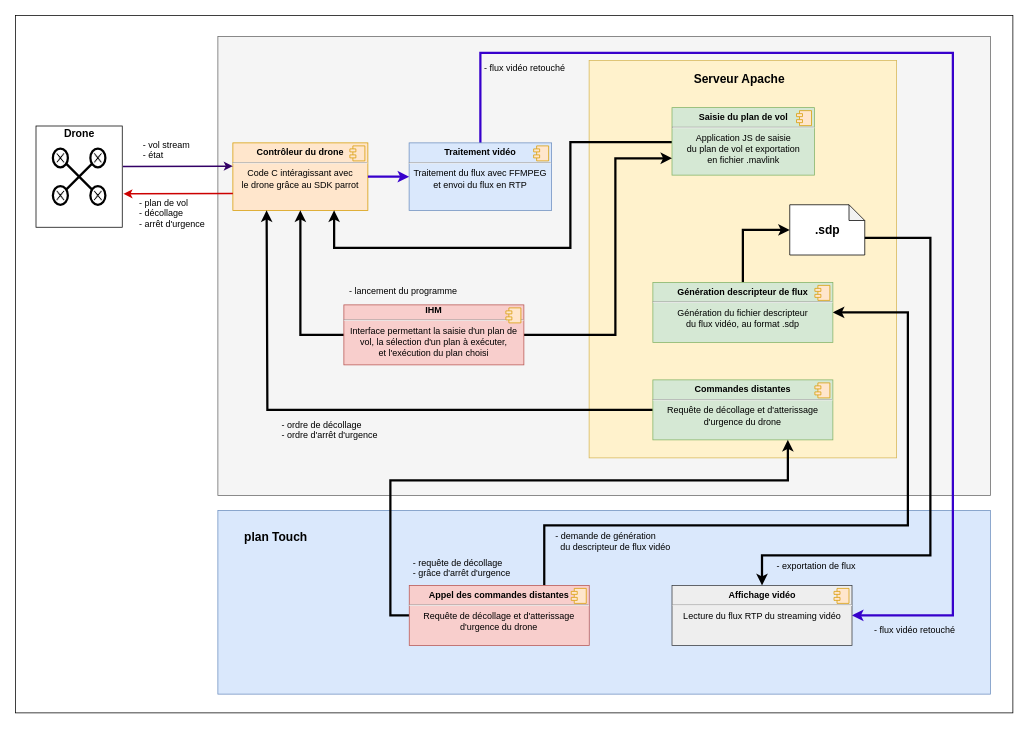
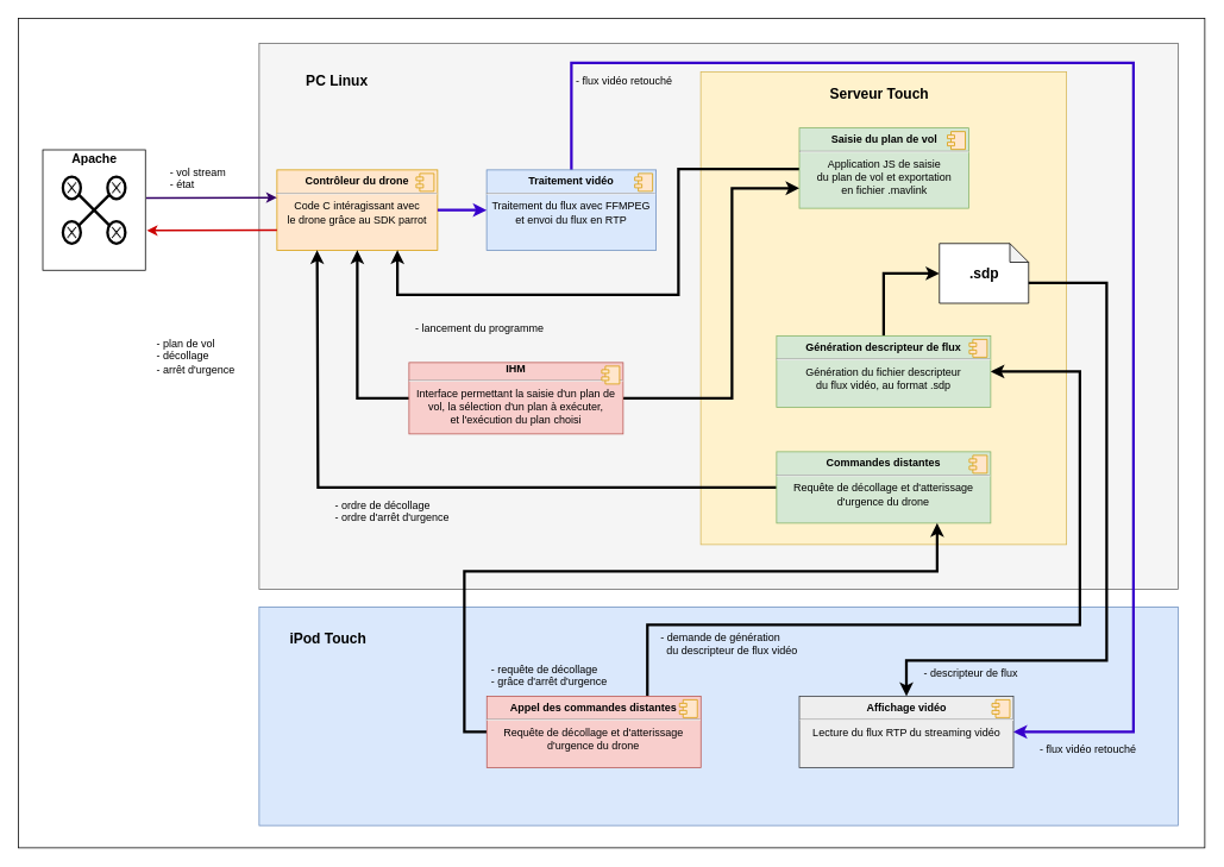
  <mxCell id="0" />
  <mxCell id="1" parent="0" />
  <mxCell id="2" value="" style="rounded=0;whiteSpace=wrap;html=1;fillColor=none;" vertex="1" parent="1"><mxGeometry y="20" width="1330" height="930" as="geometry" x="20" /></mxCell>
  <mxCell id="3" value="" style="rounded=0;whiteSpace=wrap;html=1;fillColor=none;" vertex="1" parent="1"><mxGeometry x="47.5" y="167.5" width="115" height="135" as="geometry" /></mxCell>
  <mxCell id="4" value="" style="rounded=0;whiteSpace=wrap;html=1;fillColor=#f5f5f5;strokeColor=#666666;fontColor=#333333;" parent="1" vertex="1"><mxGeometry x="290" y="48" width="1030" height="612" as="geometry" /></mxCell>
  <mxCell id="5" value="" style="rounded=0;whiteSpace=wrap;html=1;fillColor=#dae8fc;strokeColor=#6c8ebf;" parent="1" vertex="1"><mxGeometry x="290" y="680" width="1030" height="245" as="geometry" /></mxCell>
  <mxCell id="6" value="" style="rounded=0;whiteSpace=wrap;html=1;fillColor=#fff2cc;strokeColor=#d6b656;" parent="1" vertex="1"><mxGeometry x="785" y="80" width="410" height="530" as="geometry" /></mxCell>
  <mxCell id="7" value="&lt;p style=&quot;margin: 0px ; margin-top: 6px ; text-align: center&quot;&gt;&lt;b&gt;Contrôleur du drone&lt;br&gt;&lt;/b&gt;&lt;/p&gt;&lt;hr&gt;&lt;div align=&quot;center&quot;&gt;Code C intéragissant avec &lt;br&gt;&lt;/div&gt;&lt;div align=&quot;center&quot;&gt;le drone grâce au SDK parrot&lt;br&gt;&lt;/div&gt;" style="align=left;overflow=fill;html=1;fillColor=#ffe6cc;strokeColor=#d79b00;" parent="1" vertex="1"><mxGeometry x="310" y="190" width="180" height="90" as="geometry" /></mxCell>
  <mxCell id="8" value="" style="shape=component;jettyWidth=8;jettyHeight=4;fillColor=#ffe6cc;strokeColor=#d79b00;" parent="7" vertex="1"><mxGeometry x="1" width="20" height="20" relative="1" as="geometry"><mxPoint x="-24" y="4" as="offset" /></mxGeometry></mxCell>
  <mxCell id="9" value="" style="shape=umlDestroy;whiteSpace=wrap;html=1;strokeWidth=3;" parent="1" vertex="1"><mxGeometry x="80" y="210" width="50" height="50" as="geometry" /></mxCell>
  <mxCell id="10" value="" style="shape=mxgraph.bpmn.shape;html=1;verticalLabelPosition=bottom;labelBackgroundColor=#ffffff;verticalAlign=top;align=center;perimeter=ellipsePerimeter;outlineConnect=0;outline=end;symbol=cancel;" parent="1" vertex="1"><mxGeometry x="70" y="197.5" width="20" height="25" as="geometry" /></mxCell>
  <mxCell id="11" value="" style="shape=mxgraph.bpmn.shape;html=1;verticalLabelPosition=bottom;labelBackgroundColor=#ffffff;verticalAlign=top;align=center;perimeter=ellipsePerimeter;outlineConnect=0;outline=end;symbol=cancel;" parent="1" vertex="1"><mxGeometry x="120" y="197.5" width="20" height="25" as="geometry" /></mxCell>
  <mxCell id="12" value="" style="shape=mxgraph.bpmn.shape;html=1;verticalLabelPosition=bottom;labelBackgroundColor=#ffffff;verticalAlign=top;align=center;perimeter=ellipsePerimeter;outlineConnect=0;outline=end;symbol=cancel;" parent="1" vertex="1"><mxGeometry x="70" y="247.5" width="20" height="25" as="geometry" /></mxCell>
  <mxCell id="13" value="" style="shape=mxgraph.bpmn.shape;html=1;verticalLabelPosition=bottom;labelBackgroundColor=#ffffff;verticalAlign=top;align=center;perimeter=ellipsePerimeter;outlineConnect=0;outline=end;symbol=cancel;" parent="1" vertex="1"><mxGeometry x="120" y="247.5" width="20" height="25" as="geometry" /></mxCell>
  <mxCell id="14" value="" style="endArrow=classic;html=1;strokeWidth=2;strokeColor=#330066;exitX=1.008;exitY=0.401;exitDx=0;exitDy=0;exitPerimeter=0;" parent="1" edge="1" source="3"><mxGeometry width="50" height="50" relative="1" as="geometry"><mxPoint x="190" y="230" as="sourcePoint" /><mxPoint x="310" y="221" as="targetPoint" /></mxGeometry></mxCell>
  <mxCell id="15" value="" style="endArrow=classic;html=1;strokeColor=#CC0000;strokeWidth=2;exitX=0;exitY=0.75;exitDx=0;exitDy=0;" parent="1" edge="1" source="7"><mxGeometry width="50" height="50" relative="1" as="geometry"><mxPoint x="270" y="240" as="sourcePoint" /><mxPoint x="164" y="258" as="targetPoint" /></mxGeometry></mxCell>
  <mxCell id="16" value="&lt;div&gt;&amp;nbsp;- vol stream&lt;/div&gt;&lt;div&gt;&amp;nbsp;- état&lt;br&gt;&lt;/div&gt;" style="text;html=1;resizable=0;points=[];autosize=1;align=left;verticalAlign=top;spacingTop=-4;" parent="1" vertex="1"><mxGeometry x="185" y="182.5" width="100" height="30" as="geometry" /></mxCell>
- <mxCell id="17" value="&lt;div&gt;&amp;nbsp;- plan de vol&lt;/div&gt;&lt;div&gt;&amp;nbsp;- décollage&lt;/div&gt;&lt;div&gt;&amp;nbsp;- arrêt d'urgence&lt;/div&gt;&lt;div&gt;&lt;br&gt;&lt;/div&gt;" style="text;html=1;resizable=0;points=[];autosize=1;align=left;verticalAlign=top;spacingTop=-4;" parent="1" vertex="1"><mxGeometry x="180" y="259.5" width="110" height="60" as="geometry" /></mxCell>
+ <mxCell id="17" value="&lt;div&gt;&amp;nbsp;- plan de vol&lt;/div&gt;&lt;div&gt;&amp;nbsp;- décollage&lt;/div&gt;&lt;div&gt;&amp;nbsp;- arrêt d'urgence&lt;/div&gt;&lt;div&gt;&lt;br&gt;&lt;/div&gt;" style="text;html=1;resizable=0;points=[];autosize=1;align=left;verticalAlign=top;spacingTop=-4;" parent="1" vertex="1"><mxGeometry x="170" y="374.5" width="110" height="60" as="geometry" /></mxCell>
  <mxCell id="18" style="edgeStyle=orthogonalEdgeStyle;rounded=0;orthogonalLoop=1;jettySize=auto;html=1;exitX=0.5;exitY=0;exitDx=0;exitDy=0;entryX=1;entryY=0.5;entryDx=0;entryDy=0;strokeColor=#3700CC;strokeWidth=3;fillColor=#6a00ff;" parent="1" source="19" target="39" edge="1"><mxGeometry relative="1" as="geometry"><Array as="points"><mxPoint x="640" y="70" /><mxPoint x="1270" y="70" /><mxPoint x="1270" y="820" /></Array></mxGeometry></mxCell>
  <mxCell id="19" value="&lt;p style=&quot;margin: 6px 0px 0px&quot; align=&quot;center&quot;&gt;&lt;b&gt;Traitement vidéo&lt;br&gt;&lt;/b&gt;&lt;/p&gt;&lt;hr align=&quot;center&quot;&gt;&lt;div align=&quot;center&quot;&gt;Traitement du flux avec FFMPEG &lt;br&gt;&lt;/div&gt;&lt;div align=&quot;center&quot;&gt;et envoi du flux en RTP&lt;br&gt;&lt;/div&gt;" style="align=left;overflow=fill;html=1;fillColor=#dae8fc;strokeColor=#6c8ebf;" parent="1" vertex="1"><mxGeometry x="545" y="190" width="190" height="90" as="geometry" /></mxCell>
  <mxCell id="20" value="" style="shape=component;jettyWidth=8;jettyHeight=4;fillColor=#ffe6cc;strokeColor=#d79b00;" parent="19" vertex="1"><mxGeometry x="1" width="20" height="20" relative="1" as="geometry"><mxPoint x="-24" y="4" as="offset" /></mxGeometry></mxCell>
  <mxCell id="21" value="" style="endArrow=classic;html=1;strokeColor=#3700CC;strokeWidth=3;exitX=1;exitY=0.5;exitDx=0;exitDy=0;entryX=0;entryY=0.5;entryDx=0;entryDy=0;fillColor=#6a00ff;" parent="1" source="7" target="19" edge="1"><mxGeometry width="50" height="50" relative="1" as="geometry"><mxPoint x="520" y="260" as="sourcePoint" /><mxPoint x="570" y="210" as="targetPoint" /></mxGeometry></mxCell>
  <mxCell id="22" style="edgeStyle=orthogonalEdgeStyle;rounded=0;orthogonalLoop=1;jettySize=auto;html=1;exitX=0;exitY=0.5;exitDx=0;exitDy=0;entryX=0.75;entryY=1;entryDx=0;entryDy=0;strokeWidth=3;" edge="1" parent="1" source="23" target="7"><mxGeometry relative="1" as="geometry"><Array as="points"><mxPoint x="896" y="189" /><mxPoint x="760" y="189" /><mxPoint x="760" y="330" /><mxPoint x="445" y="330" /></Array></mxGeometry></mxCell>
  <mxCell id="23" value="&lt;p style=&quot;margin: 6px 0px 0px&quot; align=&quot;center&quot;&gt;&lt;b&gt;Saisie du plan de vol&lt;br&gt;&lt;/b&gt;&lt;/p&gt;&lt;hr align=&quot;center&quot;&gt;&lt;div align=&quot;center&quot;&gt;Application JS de saisie&lt;/div&gt;&lt;div align=&quot;center&quot;&gt;du plan de vol et exportation&lt;/div&gt;&lt;div align=&quot;center&quot;&gt;en fichier .mavlink&lt;br&gt;&lt;/div&gt;" style="align=left;overflow=fill;html=1;fillColor=#d5e8d4;strokeColor=#82b366;" parent="1" vertex="1"><mxGeometry x="895.5" y="143" width="190" height="90" as="geometry" /></mxCell>
  <mxCell id="24" value="" style="shape=component;jettyWidth=8;jettyHeight=4;fillColor=#ffe6cc;strokeColor=#d79b00;" parent="23" vertex="1"><mxGeometry x="1" width="20" height="20" relative="1" as="geometry"><mxPoint x="-24" y="4" as="offset" /></mxGeometry></mxCell>
  <mxCell id="25" style="edgeStyle=orthogonalEdgeStyle;rounded=0;orthogonalLoop=1;jettySize=auto;html=1;exitX=0.5;exitY=0;exitDx=0;exitDy=0;entryX=0;entryY=0.5;entryDx=0;entryDy=0;entryPerimeter=0;strokeColor=#000000;strokeWidth=3;" parent="1" source="26" target="34" edge="1"><mxGeometry relative="1" as="geometry" /></mxCell>
  <mxCell id="26" value="&lt;p style=&quot;margin: 6px 0px 0px&quot; align=&quot;center&quot;&gt;&lt;b&gt;Génération descripteur de flux&lt;br&gt;&lt;/b&gt;&lt;/p&gt;&lt;hr align=&quot;center&quot;&gt;&lt;div align=&quot;center&quot;&gt;Génération du fichier descripteur &lt;br&gt;&lt;/div&gt;&lt;div align=&quot;center&quot;&gt;du flux vidéo, au format .sdp&lt;/div&gt;" style="align=left;overflow=fill;html=1;fillColor=#d5e8d4;strokeColor=#82b366;" parent="1" vertex="1"><mxGeometry x="870" y="376" width="240" height="80" as="geometry" /></mxCell>
  <mxCell id="27" value="" style="shape=component;jettyWidth=8;jettyHeight=4;fillColor=#ffe6cc;strokeColor=#d79b00;" parent="26" vertex="1"><mxGeometry x="1" width="20" height="20" relative="1" as="geometry"><mxPoint x="-24" y="4" as="offset" /></mxGeometry></mxCell>
  <mxCell id="28" style="edgeStyle=orthogonalEdgeStyle;rounded=0;orthogonalLoop=1;jettySize=auto;html=1;exitX=0;exitY=0.5;exitDx=0;exitDy=0;strokeColor=#000000;strokeWidth=3;entryX=0.25;entryY=1;entryDx=0;entryDy=0;" parent="1" source="29" target="7" edge="1"><mxGeometry relative="1" as="geometry"><mxPoint x="400" y="390" as="targetPoint" /><Array as="points"><mxPoint x="356" y="546" /></Array></mxGeometry></mxCell>
  <mxCell id="29" value="&lt;p style=&quot;margin: 6px 0px 0px&quot; align=&quot;center&quot;&gt;&lt;b&gt;Commandes distantes&lt;br&gt;&lt;/b&gt;&lt;/p&gt;&lt;hr align=&quot;center&quot;&gt;&lt;div align=&quot;center&quot;&gt;Requête de décollage et d'atterissage &lt;br&gt;&lt;/div&gt;&lt;div align=&quot;center&quot;&gt;d'urgence du drone&lt;/div&gt;" style="align=left;overflow=fill;html=1;fillColor=#d5e8d4;strokeColor=#82b366;" parent="1" vertex="1"><mxGeometry x="870" y="506" width="240" height="80" as="geometry" /></mxCell>
  <mxCell id="30" value="" style="shape=component;jettyWidth=8;jettyHeight=4;fillColor=#ffe6cc;strokeColor=#d79b00;" parent="29" vertex="1"><mxGeometry x="1" width="20" height="20" relative="1" as="geometry"><mxPoint x="-24" y="4" as="offset" /></mxGeometry></mxCell>
  <mxCell id="31" value="&lt;div&gt;&amp;nbsp;- ordre de décollage&lt;/div&gt;&lt;div&gt;&amp;nbsp;- ordre d'arrêt d'urgence&lt;br&gt;&lt;/div&gt;" style="text;html=1;resizable=0;points=[];autosize=1;align=left;verticalAlign=top;spacingTop=-4;" parent="1" vertex="1"><mxGeometry x="370" y="556" width="150" height="30" as="geometry" /></mxCell>
- <mxCell id="32" value="&lt;font style=&quot;font-size: 16px&quot;&gt;&lt;b&gt;&lt;font style=&quot;font-size: 16px&quot;&gt;Serveur Apache&lt;/font&gt;&lt;/b&gt;&lt;/font&gt;" style="text;html=1;strokeColor=none;fillColor=none;align=center;verticalAlign=middle;whiteSpace=wrap;rounded=0;" parent="1" vertex="1"><mxGeometry x="917.5" y="90" width="135" height="27" as="geometry" /></mxCell>
+ <mxCell id="32" value="&lt;font style=&quot;font-size: 16px&quot;&gt;&lt;b&gt;&lt;font style=&quot;font-size: 16px&quot;&gt;Serveur Touch&lt;/font&gt;&lt;/b&gt;&lt;/font&gt;" style="text;html=1;strokeColor=none;fillColor=none;align=center;verticalAlign=middle;whiteSpace=wrap;rounded=0;" parent="1" vertex="1"><mxGeometry x="917.5" y="90" width="135" height="27" as="geometry" /></mxCell>
  <mxCell id="33" style="edgeStyle=orthogonalEdgeStyle;rounded=0;orthogonalLoop=1;jettySize=auto;html=1;exitX=0;exitY=0;exitDx=65;exitDy=44;exitPerimeter=0;entryX=0.5;entryY=0;entryDx=0;entryDy=0;strokeColor=#000000;strokeWidth=3;" parent="1" source="34" target="39" edge="1"><mxGeometry relative="1" as="geometry"><Array as="points"><mxPoint x="1117" y="316" /><mxPoint x="1240" y="316" /><mxPoint x="1240" y="740" /><mxPoint x="1016" y="740" /></Array></mxGeometry></mxCell>
  <mxCell id="34" value="&lt;b&gt;&lt;font style=&quot;font-size: 16px&quot;&gt;.sdp&lt;/font&gt;&lt;/b&gt;" style="shape=note;whiteSpace=wrap;html=1;backgroundOutline=1;darkOpacity=0.05;size=21;" parent="1" vertex="1"><mxGeometry x="1052.5" y="272.5" width="100" height="67" as="geometry" /></mxCell>
  <mxCell id="35" style="edgeStyle=orthogonalEdgeStyle;rounded=0;orthogonalLoop=1;jettySize=auto;html=1;exitX=0;exitY=0.5;exitDx=0;exitDy=0;strokeColor=#000000;strokeWidth=3;entryX=0.75;entryY=1;entryDx=0;entryDy=0;" parent="1" source="37" target="29" edge="1"><mxGeometry relative="1" as="geometry"><mxPoint x="760" y="677" as="targetPoint" /><Array as="points"><mxPoint x="520" y="820" /><mxPoint x="520" y="640" /><mxPoint x="1050" y="640" /></Array></mxGeometry></mxCell>
  <mxCell id="36" style="edgeStyle=orthogonalEdgeStyle;rounded=0;orthogonalLoop=1;jettySize=auto;html=1;exitX=0.75;exitY=0;exitDx=0;exitDy=0;entryX=1;entryY=0.5;entryDx=0;entryDy=0;strokeColor=#000000;strokeWidth=3;" parent="1" source="37" target="26" edge="1"><mxGeometry relative="1" as="geometry"><Array as="points"><mxPoint x="726" y="700" /><mxPoint x="1210" y="700" /><mxPoint x="1210" y="416" /></Array></mxGeometry></mxCell>
  <mxCell id="37" value="&lt;p style=&quot;margin: 6px 0px 0px&quot; align=&quot;center&quot;&gt;&lt;b&gt;Appel des commandes distantes&lt;br&gt;&lt;/b&gt;&lt;/p&gt;&lt;hr align=&quot;center&quot;&gt;&lt;div align=&quot;center&quot;&gt;Requête de décollage et d'atterissage &lt;br&gt;&lt;/div&gt;&lt;div align=&quot;center&quot;&gt;d'urgence du drone&lt;/div&gt;" style="align=left;overflow=fill;html=1;fillColor=#f8cecc;strokeColor=#b85450;" parent="1" vertex="1"><mxGeometry x="545.167" y="780" width="240" height="80" as="geometry" /></mxCell>
  <mxCell id="38" value="" style="shape=component;jettyWidth=8;jettyHeight=4;fillColor=#ffe6cc;strokeColor=#d79b00;" parent="37" vertex="1"><mxGeometry x="1" width="20" height="20" relative="1" as="geometry"><mxPoint x="-24" y="4" as="offset" /></mxGeometry></mxCell>
  <mxCell id="39" value="&lt;p style=&quot;margin: 6px 0px 0px&quot; align=&quot;center&quot;&gt;&lt;b&gt;Affichage vidéo&lt;br&gt;&lt;/b&gt;&lt;/p&gt;&lt;hr align=&quot;center&quot;&gt;&lt;div align=&quot;center&quot;&gt;Lecture du flux RTP du streaming vidéo &lt;br&gt;&lt;/div&gt;" style="align=left;overflow=fill;html=1;fillColor=#eeeeee;strokeColor=#36393d;" parent="1" vertex="1"><mxGeometry x="895.5" y="780" width="240" height="80" as="geometry" /></mxCell>
  <mxCell id="40" value="" style="shape=component;jettyWidth=8;jettyHeight=4;fillColor=#ffe6cc;strokeColor=#d79b00;" parent="39" vertex="1"><mxGeometry x="1" width="20" height="20" relative="1" as="geometry"><mxPoint x="-24" y="4" as="offset" /></mxGeometry></mxCell>
  <mxCell id="41" style="edgeStyle=orthogonalEdgeStyle;rounded=0;orthogonalLoop=1;jettySize=auto;html=1;exitX=1;exitY=0.5;exitDx=0;exitDy=0;entryX=0;entryY=0.75;entryDx=0;entryDy=0;strokeColor=#000000;strokeWidth=3;" parent="1" source="43" target="23" edge="1"><mxGeometry relative="1" as="geometry"><Array as="points"><mxPoint x="820" y="446" /><mxPoint x="820" y="210" /></Array></mxGeometry></mxCell>
  <mxCell id="42" style="edgeStyle=orthogonalEdgeStyle;rounded=0;orthogonalLoop=1;jettySize=auto;html=1;exitX=0;exitY=0.5;exitDx=0;exitDy=0;entryX=0.5;entryY=1;entryDx=0;entryDy=0;strokeColor=#000000;strokeWidth=3;" parent="1" source="43" target="7" edge="1"><mxGeometry relative="1" as="geometry" /></mxCell>
  <mxCell id="43" value="&lt;div align=&quot;center&quot;&gt;&lt;b&gt;IHM&lt;/b&gt;&lt;/div&gt;&lt;hr align=&quot;center&quot;&gt;&lt;div align=&quot;center&quot;&gt;Interface permettant la saisie d'un plan de &lt;br&gt;&lt;/div&gt;&lt;div align=&quot;center&quot;&gt;vol, la sélection d'un plan à exécuter, &lt;br&gt;&lt;/div&gt;&lt;div align=&quot;center&quot;&gt;et l'exécution du plan choisi&lt;/div&gt;" style="align=left;overflow=fill;html=1;fillColor=#f8cecc;strokeColor=#b85450;" parent="1" vertex="1"><mxGeometry x="458" y="406" width="240" height="80" as="geometry" /></mxCell>
  <mxCell id="44" value="" style="shape=component;jettyWidth=8;jettyHeight=4;fillColor=#ffe6cc;strokeColor=#d79b00;" parent="43" vertex="1"><mxGeometry x="1" width="20" height="20" relative="1" as="geometry"><mxPoint x="-24" y="4" as="offset" /></mxGeometry></mxCell>
  <mxCell id="45" value="&amp;nbsp;- flux vidéo retouché" style="text;html=1;resizable=0;points=[];autosize=1;align=left;verticalAlign=top;spacingTop=-4;" parent="1" vertex="1"><mxGeometry x="1160" y="830" width="130" height="20" as="geometry" /></mxCell>
- <mxCell id="46" value="&amp;nbsp;- exportation de flux" style="text;html=1;resizable=0;points=[];autosize=1;align=left;verticalAlign=top;spacingTop=-4;" parent="1" vertex="1"><mxGeometry x="1030" y="745" width="130" height="20" as="geometry" /></mxCell>
+ <mxCell id="46" value="&amp;nbsp;- descripteur de flux" style="text;html=1;resizable=0;points=[];autosize=1;align=left;verticalAlign=top;spacingTop=-4;" parent="1" vertex="1"><mxGeometry x="1030" y="745" width="130" height="20" as="geometry" /></mxCell>
  <mxCell id="47" value="&lt;div&gt;&amp;nbsp;- demande de génération &lt;br&gt;&lt;/div&gt;&lt;div&gt;&amp;nbsp;&amp;nbsp; du descripteur de flux vidéo&lt;/div&gt;&lt;div&gt;&lt;br&gt;&lt;/div&gt;" style="text;html=1;resizable=0;points=[];autosize=1;align=left;verticalAlign=top;spacingTop=-4;" parent="1" vertex="1"><mxGeometry x="735" y="705" width="170" height="40" as="geometry" /></mxCell>
  <mxCell id="48" value="&lt;div&gt;&amp;nbsp;- requête de décollage&lt;/div&gt;&lt;div&gt;&amp;nbsp;- grâce d'arrêt d'urgence&lt;br&gt;&lt;/div&gt;" style="text;html=1;resizable=0;points=[];autosize=1;align=left;verticalAlign=top;spacingTop=-4;" parent="1" vertex="1"><mxGeometry x="545" y="740" width="160" height="30" as="geometry" /></mxCell>
- <mxCell id="49" value="&lt;b&gt;&lt;font style=&quot;font-size: 16px&quot;&gt;plan Touch &lt;/font&gt;&lt;/b&gt;" style="text;html=1;strokeColor=none;fillColor=none;align=center;verticalAlign=middle;whiteSpace=wrap;rounded=0;" parent="1" vertex="1"><mxGeometry x="320" y="705" width="95" height="20" as="geometry" /></mxCell>
+ <mxCell id="49" value="&lt;b&gt;&lt;font style=&quot;font-size: 16px&quot;&gt;iPod Touch &lt;/font&gt;&lt;/b&gt;" style="text;html=1;strokeColor=none;fillColor=none;align=center;verticalAlign=middle;whiteSpace=wrap;rounded=0;" parent="1" vertex="1"><mxGeometry x="320" y="705" width="95" height="20" as="geometry" /></mxCell>
+ <mxCell id="50" value="&lt;b&gt;&lt;font style=&quot;font-size: 16px&quot;&gt;PC Linux&lt;/font&gt;&lt;/b&gt;" style="text;html=1;strokeColor=none;fillColor=none;align=center;verticalAlign=middle;whiteSpace=wrap;rounded=0;" parent="1" vertex="1"><mxGeometry x="330" y="80" width="95" height="20" as="geometry" /></mxCell>
  <mxCell id="51" value="&amp;nbsp;- flux vidéo retouché" style="text;html=1;resizable=0;points=[];autosize=1;align=left;verticalAlign=top;spacingTop=-4;" vertex="1" parent="1"><mxGeometry x="640" y="80" width="130" height="20" as="geometry" /></mxCell>
- <mxCell id="52" value="&lt;b&gt;&lt;font style=&quot;font-size: 14px&quot;&gt;Drone&lt;/font&gt;&lt;/b&gt;" style="text;html=1;strokeColor=none;fillColor=none;align=center;verticalAlign=middle;whiteSpace=wrap;rounded=0;" vertex="1" parent="1"><mxGeometry x="57.5" y="168" width="95" height="20" as="geometry" /></mxCell>
- <mxCell id="53" value="&amp;nbsp;- lancement du programme" style="text;html=1;resizable=0;points=[];autosize=1;align=left;verticalAlign=top;spacingTop=-4;" vertex="1" parent="1"><mxGeometry x="460" y="378" width="170" height="20" as="geometry" /></mxCell>
+ <mxCell id="52" value="&lt;b&gt;&lt;font style=&quot;font-size: 14px&quot;&gt;Apache&lt;/font&gt;&lt;/b&gt;" style="text;html=1;strokeColor=none;fillColor=none;align=center;verticalAlign=middle;whiteSpace=wrap;rounded=0;" vertex="1" parent="1"><mxGeometry x="57.5" y="168" width="95" height="20" as="geometry" /></mxCell>
+ <mxCell id="53" value="&amp;nbsp;- lancement du programme" style="text;html=1;resizable=0;points=[];autosize=1;align=left;verticalAlign=top;spacingTop=-4;" vertex="1" parent="1"><mxGeometry x="460" y="358" width="170" height="20" as="geometry" /></mxCell>
